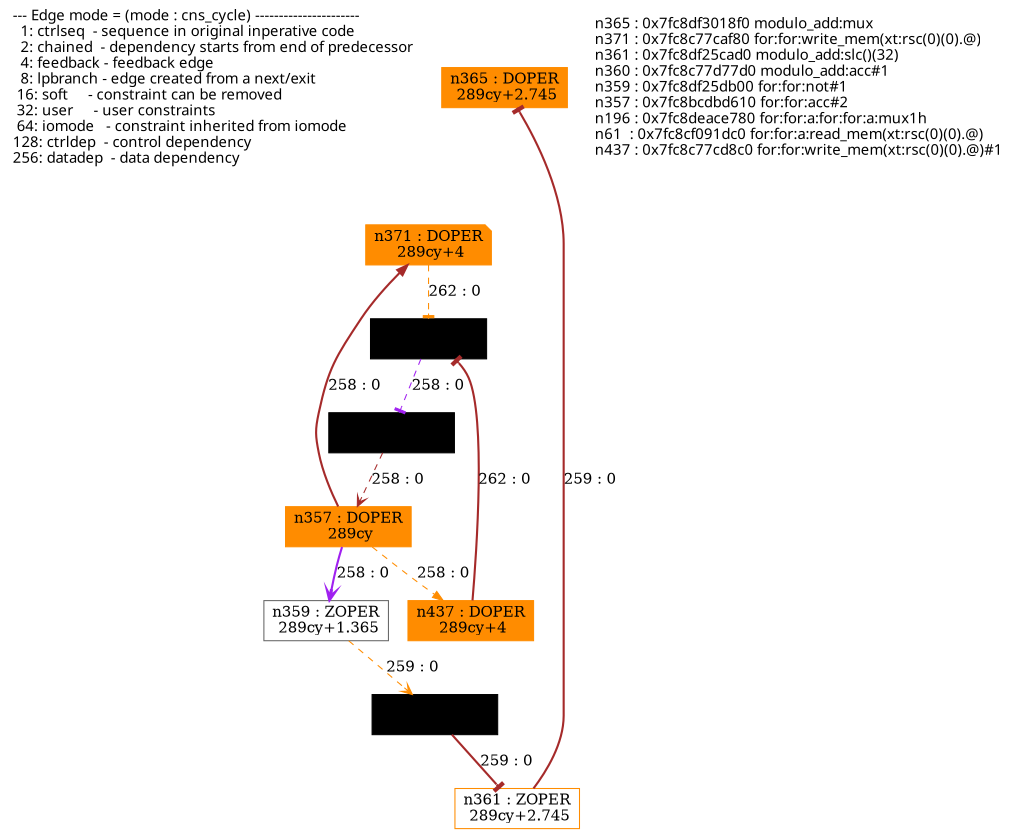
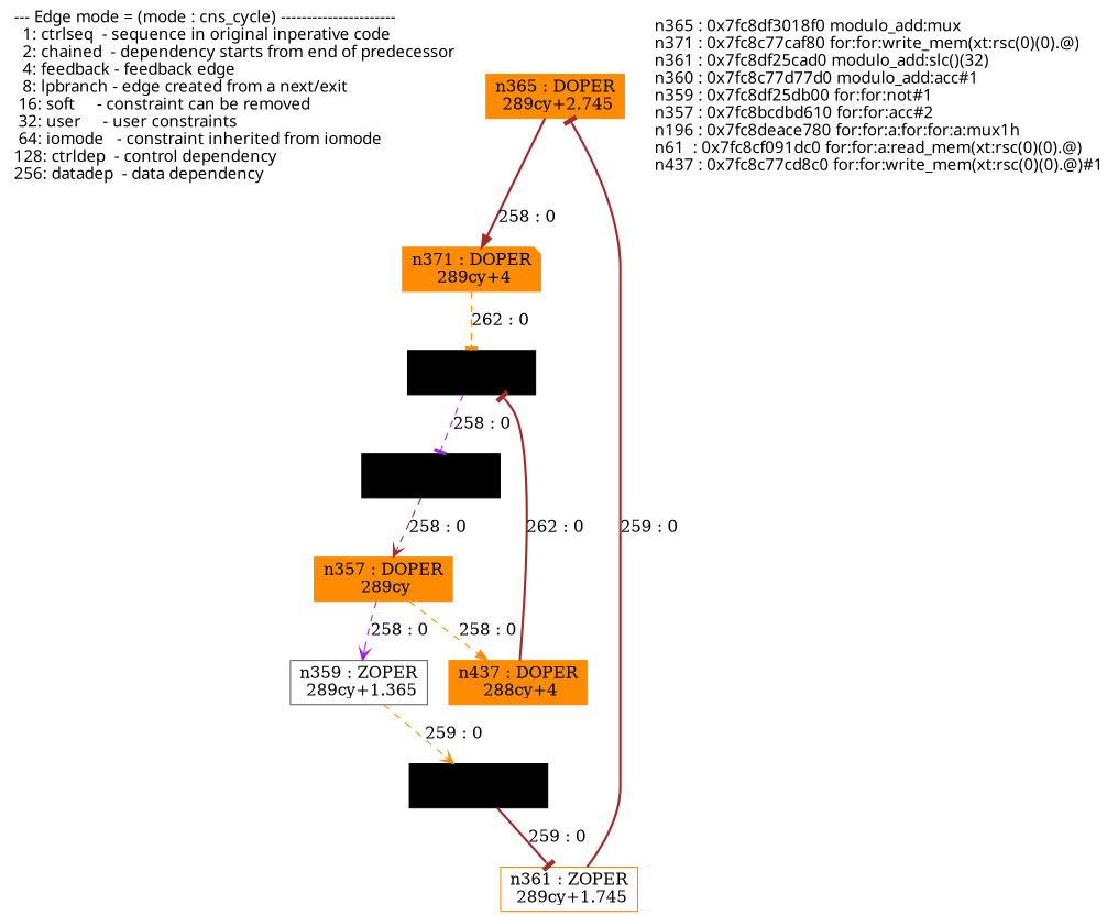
  digraph {
    node [color=darkorange shape=box style=filled]
    edge [arrowhead=tee color=brown style=bold]
    n1 [fontname=Fixed label="--- Edge mode = (mode : cns_cycle) ----------------------\l  1: ctrlseq  - sequence in original inperative code     \l  2: chained  - dependency starts from end of predecessor\l  4: feedback - feedback edge                            \l  8: lpbranch - edge created from a next/exit            \l 16: soft     - constraint can be removed                \l 32: user     - user constraints                         \l 64: iomode   - constraint inherited from iomode         \l128: ctrldep  - control dependency                       \l256: datadep  - data dependency                          \l" labeljust=left shape=none style=""]
    n2 [label="n365 : DOPER\n 289cy+2.745\n"]
    n3 [label="n371 : DOPER\n 289cy+4\n" shape=note]
    n4 [color=black label="n61 : DOPER\n 287cy+4\n"]
    n5 [color=black label="n196 : DOPER\n 288cy+2.4\n"]
-   n6 [label="n437 : DOPER\n 289cy+4\n"]
-   n7 [label="n361 : ZOPER\n 289cy+2.745\n" style=""]
+   n6 [label="n437 : DOPER\n 288cy+4\n"]
+   n7 [label="n361 : ZOPER\n 289cy+1.745\n" style=""]
    n8 [color=black label="n360 : DOPER\n 289cy+1.365\n"]
    n9 [color=gray40 label="n359 : ZOPER\n 289cy+1.365\n" style=""]
    n10 [label="n357 : DOPER\n 289cy\n"]
    n11 [fontname=Fixed label="n365 : 0x7fc8df3018f0 modulo_add:mux\ln371 : 0x7fc8c77caf80 for:for:write_mem(xt:rsc(0)(0).@)\ln361 : 0x7fc8df25cad0 modulo_add:slc()(32)\ln360 : 0x7fc8c77d77d0 modulo_add:acc#1\ln359 : 0x7fc8df25db00 for:for:not#1\ln357 : 0x7fc8bcdbd610 for:for:acc#2\ln196 : 0x7fc8deace780 for:for:a:for:for:a:mux1h\ln61  : 0x7fc8cf091dc0 for:for:a:read_mem(xt:rsc(0)(0).@)\ln437 : 0x7fc8c77cd8c0 for:for:write_mem(xt:rsc(0)(0).@)#1\l" labeljust=left shape=none style=""]
-   n10 -> n3 [arrowhead=normal label="258 : 0"]
+   n2 -> n3 [arrowhead=normal label="258 : 0"]
    n3 -> n4 [color=darkorange label="262 : 0" style=dashed]
    n4 -> n5 [color=purple label="258 : 0" style=dashed]
    n5 -> n10 [arrowhead=vee label="258 : 0" style=dashed]
    n6 -> n4 [label="262 : 0"]
    n7 -> n2 [label="259 : 0"]
    n8 -> n7 [label="259 : 0"]
    n9 -> n8 [arrowhead=vee color=darkorange label="259 : 0" style=dashed]
    n10 -> n6 [arrowhead=normal color=darkorange label="258 : 0" style=dashed]
-   n10 -> n9 [arrowhead=vee color=purple label="258 : 0"]
+   n10 -> n9 [arrowhead=vee color=purple label="258 : 0" style=dashed]
  }
